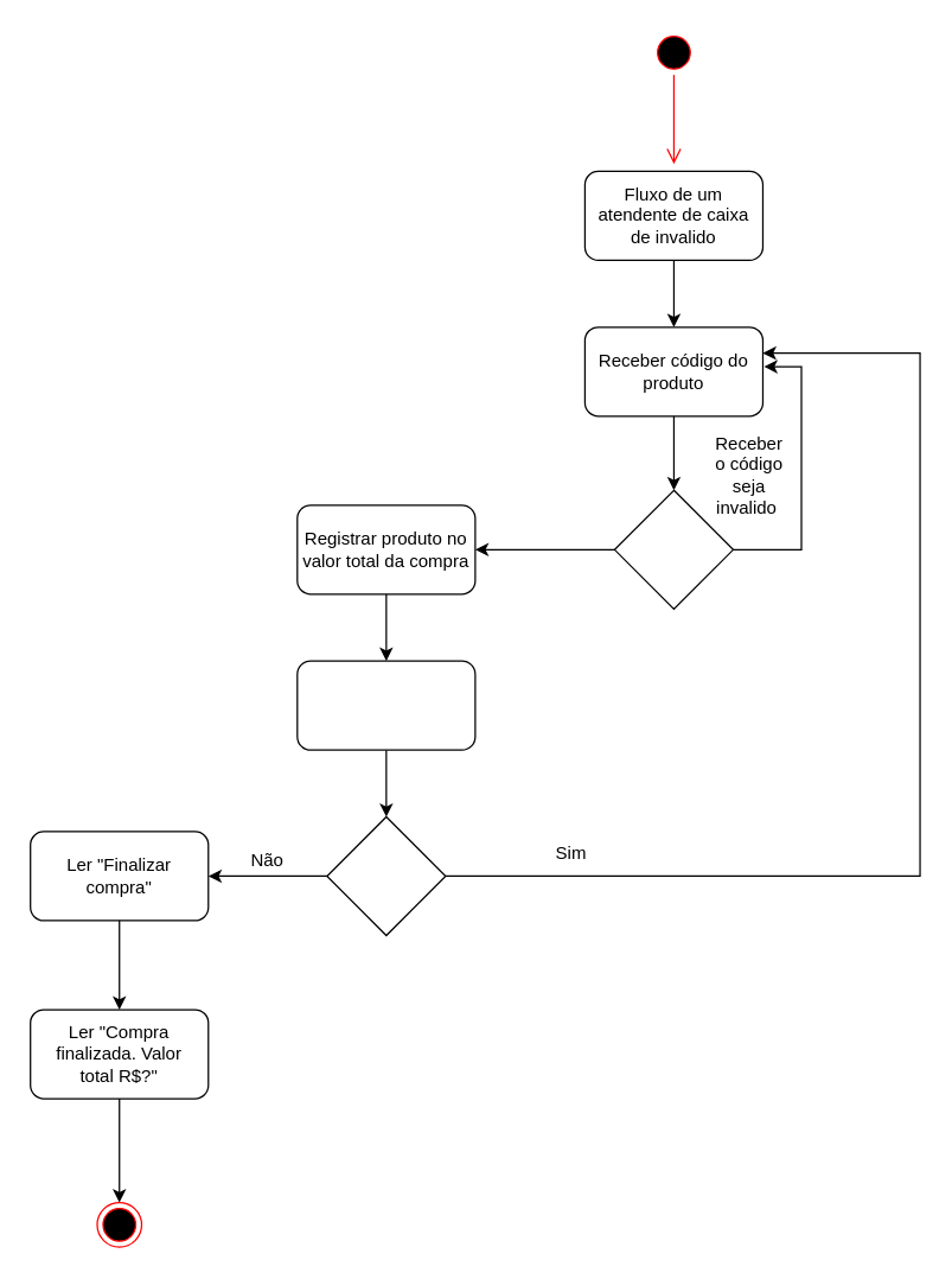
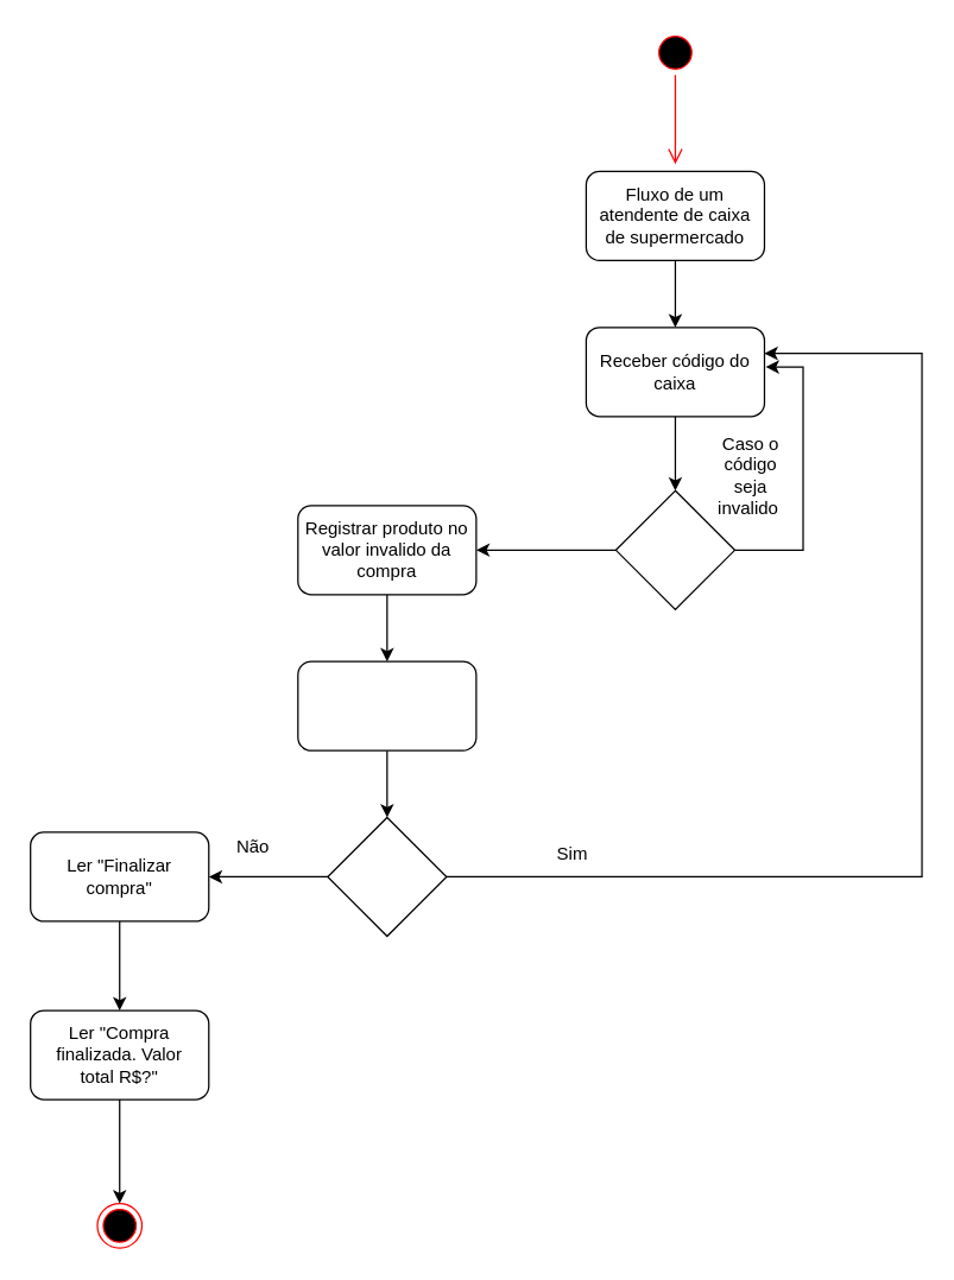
  <mxCell id="0" />
  <mxCell id="1" parent="0" />
  <mxCell id="2" value="" style="ellipse;html=1;shape=startState;fillColor=#000000;strokeColor=#ff0000;" vertex="1" parent="1"><mxGeometry x="439" y="20" width="30" height="30" as="geometry" /></mxCell>
  <mxCell id="3" value="" style="edgeStyle=orthogonalEdgeStyle;html=1;verticalAlign=bottom;endArrow=open;endSize=8;strokeColor=#ff0000;" edge="1" source="2" parent="1"><mxGeometry relative="1" as="geometry"><mxPoint x="454" y="110" as="targetPoint" /></mxGeometry></mxCell>
  <mxCell id="4" style="edgeStyle=orthogonalEdgeStyle;rounded=0;orthogonalLoop=1;jettySize=auto;html=1;entryX=0.5;entryY=0;entryDx=0;entryDy=0;" edge="1" parent="1" source="5" target="8"><mxGeometry relative="1" as="geometry" /></mxCell>
  <mxCell id="5" value="" style="rounded=1;whiteSpace=wrap;html=1;" vertex="1" parent="1"><mxGeometry x="394" y="115" width="120" height="60" as="geometry" /></mxCell>
- <mxCell id="6" value="Fluxo de um atendente de caixa de invalido" style="text;html=1;strokeColor=none;fillColor=none;align=center;verticalAlign=middle;whiteSpace=wrap;rounded=0;" vertex="1" parent="1"><mxGeometry x="399" y="120" width="110" height="50" as="geometry" /></mxCell>
+ <mxCell id="6" value="Fluxo de um atendente de caixa de supermercado" style="text;html=1;strokeColor=none;fillColor=none;align=center;verticalAlign=middle;whiteSpace=wrap;rounded=0;" vertex="1" parent="1"><mxGeometry x="399" y="120" width="110" height="50" as="geometry" /></mxCell>
  <mxCell id="7" style="edgeStyle=orthogonalEdgeStyle;rounded=0;orthogonalLoop=1;jettySize=auto;html=1;entryX=0.5;entryY=0;entryDx=0;entryDy=0;" edge="1" parent="1" source="8"><mxGeometry relative="1" as="geometry"><mxPoint x="454" y="330" as="targetPoint" /></mxGeometry></mxCell>
  <mxCell id="8" value="" style="rounded=1;whiteSpace=wrap;html=1;" vertex="1" parent="1"><mxGeometry x="394" y="220" width="120" height="60" as="geometry" /></mxCell>
- <mxCell id="9" value="Receber código do produto" style="text;html=1;strokeColor=none;fillColor=none;align=center;verticalAlign=middle;whiteSpace=wrap;rounded=0;" vertex="1" parent="1"><mxGeometry x="394" y="225" width="120" height="50" as="geometry" /></mxCell>
+ <mxCell id="9" value="Receber código do caixa" style="text;html=1;strokeColor=none;fillColor=none;align=center;verticalAlign=middle;whiteSpace=wrap;rounded=0;" vertex="1" parent="1"><mxGeometry x="394" y="225" width="120" height="50" as="geometry" /></mxCell>
  <mxCell id="10" style="edgeStyle=orthogonalEdgeStyle;rounded=0;orthogonalLoop=1;jettySize=auto;html=1;entryX=1.007;entryY=0.433;entryDx=0;entryDy=0;entryPerimeter=0;exitX=1;exitY=0.5;exitDx=0;exitDy=0;" edge="1" parent="1" source="12" target="9"><mxGeometry relative="1" as="geometry"><Array as="points"><mxPoint x="540" y="370" /><mxPoint x="540" y="247" /></Array></mxGeometry></mxCell>
  <mxCell id="11" style="edgeStyle=orthogonalEdgeStyle;rounded=0;orthogonalLoop=1;jettySize=auto;html=1;entryX=1;entryY=0.5;entryDx=0;entryDy=0;" edge="1" parent="1" source="12" target="16"><mxGeometry relative="1" as="geometry" /></mxCell>
  <mxCell id="12" value="" style="rhombus;whiteSpace=wrap;html=1;" vertex="1" parent="1"><mxGeometry x="414" y="330" width="80" height="80" as="geometry" /></mxCell>
- <mxCell id="13" value="Receber o código seja invalido&amp;nbsp;" style="text;html=1;strokeColor=none;fillColor=none;align=center;verticalAlign=middle;whiteSpace=wrap;rounded=0;" vertex="1" parent="1"><mxGeometry x="480" y="290" width="50" height="60" as="geometry" /></mxCell>
+ <mxCell id="13" value="Caso o código seja invalido&amp;nbsp;" style="text;html=1;strokeColor=none;fillColor=none;align=center;verticalAlign=middle;whiteSpace=wrap;rounded=0;" vertex="1" parent="1"><mxGeometry x="480" y="290" width="50" height="60" as="geometry" /></mxCell>
  <mxCell id="14" style="edgeStyle=orthogonalEdgeStyle;rounded=0;orthogonalLoop=1;jettySize=auto;html=1;entryX=0.5;entryY=0;entryDx=0;entryDy=0;" edge="1" parent="1" source="15" target="23"><mxGeometry relative="1" as="geometry" /></mxCell>
  <mxCell id="15" value="" style="rounded=1;whiteSpace=wrap;html=1;" vertex="1" parent="1"><mxGeometry x="200" y="340" width="120" height="60" as="geometry" /></mxCell>
- <mxCell id="16" value="Registrar produto no valor total da compra" style="text;html=1;strokeColor=none;fillColor=none;align=center;verticalAlign=middle;whiteSpace=wrap;rounded=0;" vertex="1" parent="1"><mxGeometry x="200" y="345" width="120" height="50" as="geometry" /></mxCell>
+ <mxCell id="16" value="Registrar produto no valor invalido da compra" style="text;html=1;strokeColor=none;fillColor=none;align=center;verticalAlign=middle;whiteSpace=wrap;rounded=0;" vertex="1" parent="1"><mxGeometry x="200" y="345" width="120" height="50" as="geometry" /></mxCell>
  <mxCell id="17" style="edgeStyle=orthogonalEdgeStyle;rounded=0;orthogonalLoop=1;jettySize=auto;html=1;entryX=1;entryY=0.5;entryDx=0;entryDy=0;" edge="1" parent="1" source="19" target="21"><mxGeometry relative="1" as="geometry" /></mxCell>
  <mxCell id="18" style="edgeStyle=orthogonalEdgeStyle;rounded=0;orthogonalLoop=1;jettySize=auto;html=1;entryX=1;entryY=0.25;entryDx=0;entryDy=0;" edge="1" parent="1" source="19" target="9"><mxGeometry relative="1" as="geometry"><mxPoint x="620" y="230" as="targetPoint" /><Array as="points"><mxPoint x="620" y="590" /><mxPoint x="620" y="238" /></Array></mxGeometry></mxCell>
  <mxCell id="19" value="" style="rhombus;whiteSpace=wrap;html=1;" vertex="1" parent="1"><mxGeometry x="220" y="550" width="80" height="80" as="geometry" /></mxCell>
  <mxCell id="20" style="edgeStyle=orthogonalEdgeStyle;rounded=0;orthogonalLoop=1;jettySize=auto;html=1;entryX=0.5;entryY=0;entryDx=0;entryDy=0;" edge="1" parent="1" source="21" target="28"><mxGeometry relative="1" as="geometry" /></mxCell>
  <mxCell id="21" value="" style="rounded=1;whiteSpace=wrap;html=1;" vertex="1" parent="1"><mxGeometry x="20" y="560" width="120" height="60" as="geometry" /></mxCell>
  <mxCell id="22" style="edgeStyle=orthogonalEdgeStyle;rounded=0;orthogonalLoop=1;jettySize=auto;html=1;entryX=0.5;entryY=0;entryDx=0;entryDy=0;" edge="1" parent="1" source="23" target="19"><mxGeometry relative="1" as="geometry" /></mxCell>
  <mxCell id="23" value="" style="rounded=1;whiteSpace=wrap;html=1;" vertex="1" parent="1"><mxGeometry x="200" y="445" width="120" height="60" as="geometry" /></mxCell>
  <mxCell id="24" value="Sim" style="text;html=1;strokeColor=none;fillColor=none;align=center;verticalAlign=middle;whiteSpace=wrap;rounded=0;" vertex="1" parent="1"><mxGeometry x="365" y="565" width="40" height="20" as="geometry" /></mxCell>
- <mxCell id="25" value="Não" style="text;html=1;strokeColor=none;fillColor=none;align=center;verticalAlign=middle;whiteSpace=wrap;rounded=0;" vertex="1" parent="1"><mxGeometry x="160" y="570" width="40" height="20" as="geometry" /></mxCell>
+ <mxCell id="25" value="Não" style="text;html=1;strokeColor=none;fillColor=none;align=center;verticalAlign=middle;whiteSpace=wrap;rounded=0;" vertex="1" parent="1"><mxGeometry x="150" y="560" width="40" height="20" as="geometry" /></mxCell>
  <mxCell id="26" value="Ler &quot;Finalizar compra&quot;" style="text;html=1;strokeColor=none;fillColor=none;align=center;verticalAlign=middle;whiteSpace=wrap;rounded=0;" vertex="1" parent="1"><mxGeometry x="25" y="570" width="110" height="40" as="geometry" /></mxCell>
  <mxCell id="27" style="edgeStyle=orthogonalEdgeStyle;rounded=0;orthogonalLoop=1;jettySize=auto;html=1;entryX=0.5;entryY=0;entryDx=0;entryDy=0;" edge="1" parent="1" source="28" target="30"><mxGeometry relative="1" as="geometry" /></mxCell>
  <mxCell id="28" value="" style="rounded=1;whiteSpace=wrap;html=1;" vertex="1" parent="1"><mxGeometry x="20" y="680" width="120" height="60" as="geometry" /></mxCell>
  <mxCell id="29" value="Ler &quot;Compra finalizada. Valor total R$?&quot;" style="text;html=1;strokeColor=none;fillColor=none;align=center;verticalAlign=middle;whiteSpace=wrap;rounded=0;" vertex="1" parent="1"><mxGeometry x="25" y="685" width="110" height="50" as="geometry" /></mxCell>
  <mxCell id="30" value="" style="ellipse;html=1;shape=endState;fillColor=#000000;strokeColor=#ff0000;" vertex="1" parent="1"><mxGeometry x="65" y="810" width="30" height="30" as="geometry" /></mxCell>
